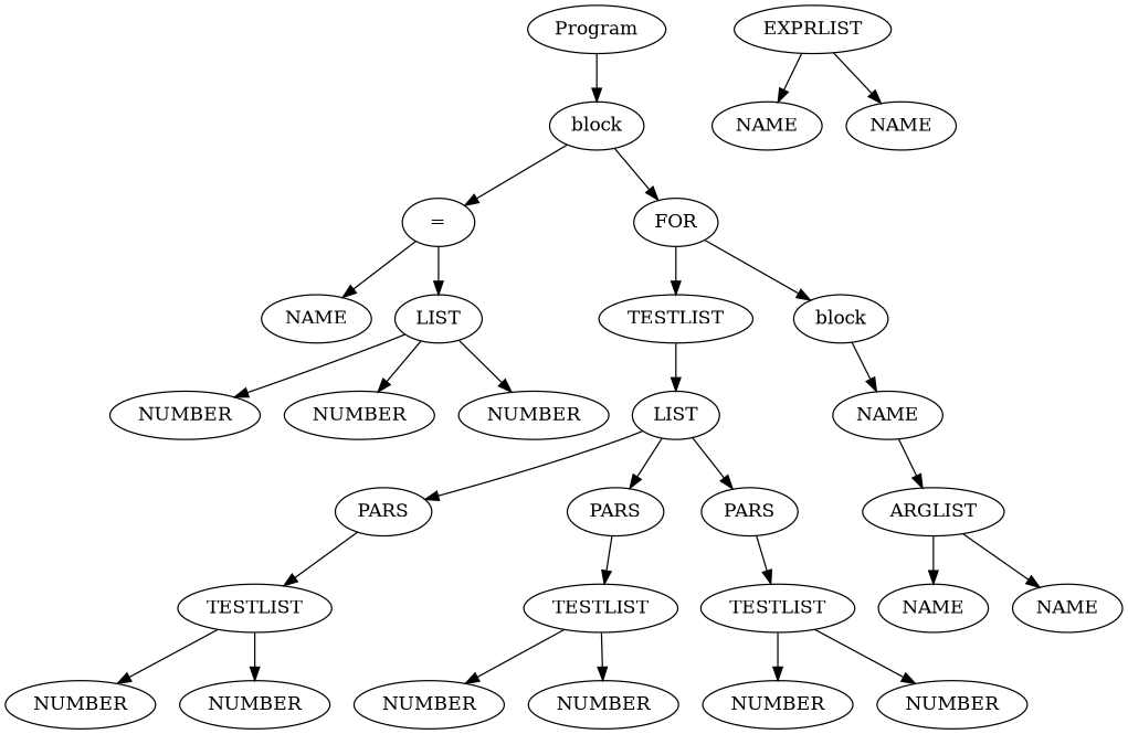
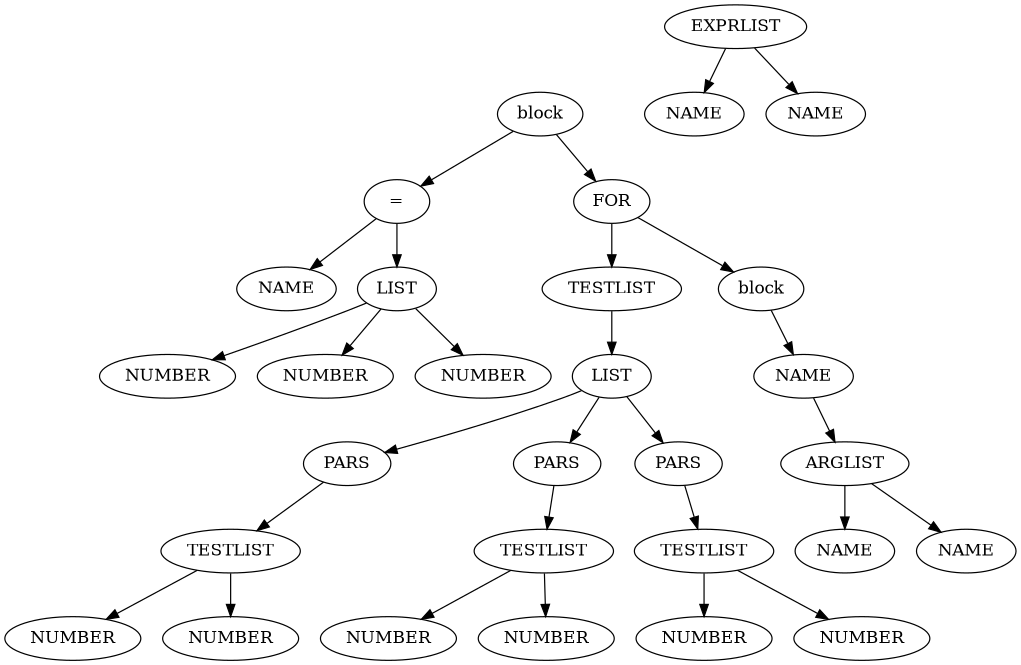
  digraph {
    ordering=out
-   n1 [label=Program]
    n2 [label=block]
    n3 [label="="]
    n4 [label=FOR]
    n5 [label=NAME]
    n6 [label=LIST]
    n7 [label=TESTLIST]
    n8 [label=block]
    n9 [label=NUMBER]
    n10 [label=NUMBER]
    n11 [label=NUMBER]
    n12 [label=EXPRLIST]
    n13 [label=NAME]
    n14 [label=NAME]
    n15 [label=LIST]
    n16 [label=NAME]
    n17 [label=PARS]
    n18 [label=PARS]
    n19 [label=PARS]
    n20 [label=TESTLIST]
    n21 [label=TESTLIST]
    n22 [label=TESTLIST]
    n23 [label=NUMBER]
    n24 [label=NUMBER]
    n25 [label=NUMBER]
    n26 [label=NUMBER]
    n27 [label=NUMBER]
    n28 [label=NUMBER]
    n29 [label=ARGLIST]
    n30 [label=NAME]
    n31 [label=NAME]
-   n1 -> n2
    n2 -> n3
    n2 -> n4
    n3 -> n5
    n3 -> n6
    n4 -> n7
    n4 -> n8
    n6 -> n9
    n6 -> n10
    n6 -> n11
    n7 -> n15
    n8 -> n16
    n12 -> n13
    n12 -> n14
    n15 -> n17
    n15 -> n18
    n15 -> n19
    n16 -> n29
    n17 -> n20
    n18 -> n21
    n19 -> n22
    n20 -> n23
    n20 -> n24
    n21 -> n25
    n21 -> n26
    n22 -> n27
    n22 -> n28
    n29 -> n30
    n29 -> n31
  }
